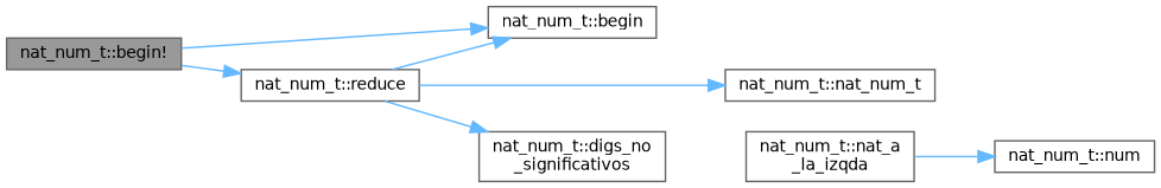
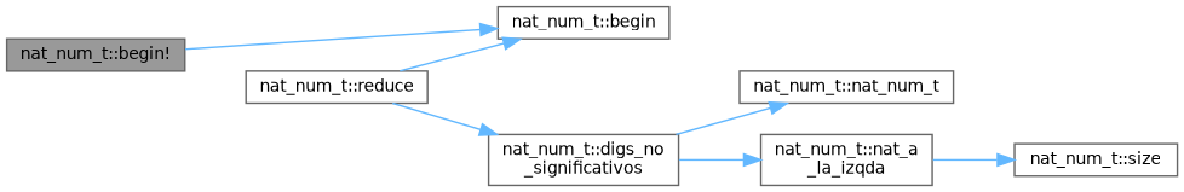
  digraph {
    rankdir=LR
    node [color=grey40 fillcolor=white fontname=Helvetica fontsize=10 shape=box style=filled]
    edge [color=steelblue1 fontname=Helvetica fontsize=10 labelfontname=Helvetica labelfontsize=10 style=solid]
    n1 [color=gray40 fillcolor=grey60 fontcolor=black height=0.2 label="nat_num_t::begin!" width=0.4]
    n2 [height=0.2 label="nat_num_t::begin" width=0.4]
    n3 [height=0.2 label="nat_num_t::reduce" width=0.4]
    n4 [height=0.2 label="nat_num_t::digs_no\l_significativos" width=0.4]
    n5 [height=0.2 label="nat_num_t::nat_num_t" width=0.4]
    n6 [height=0.2 label="nat_num_t::nat_a\l_la_izqda" width=0.4]
-   n7 [height=0.2 label="nat_num_t::num" width=0.4]
+   n7 [height=0.2 label="nat_num_t::size" width=0.4]
    n1 -> n2
-   n1 -> n3
    n3 -> n2
    n3 -> n4
-   n3 -> n5
+   n4 -> n5
+   n4 -> n6
    n6 -> n7
  }
